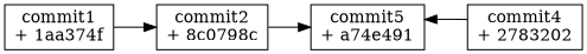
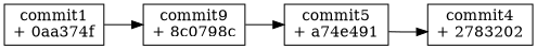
  digraph {
    rankdir=LR
    node [shape=box]
-   n1 [label="commit1\n+ 1aa374f"]
-   n2 [label="commit2\n+ 8c0798c"]
+   n1 [label="commit1\n+ 0aa374f"]
+   n2 [label="commit9\n+ 8c0798c"]
    n3 [label="commit5\n+ a74e491"]
    n4 [label="commit4\n+ 2783202"]
    n1 -> n2
    n2 -> n3
-   n4 -> n3
+   n3 -> n4
  }
